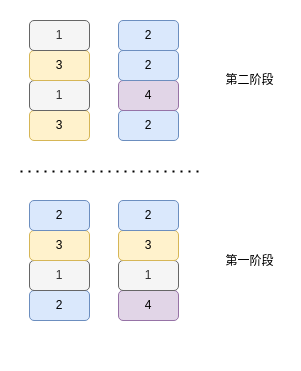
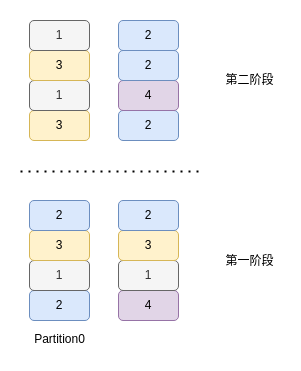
  <mxCell id="0" />
  <mxCell id="1" parent="0" />
  <mxCell id="2" value="2" style="rounded=1;whiteSpace=wrap;html=1;fillColor=#dae8fc;strokeColor=#6c8ebf;" vertex="1" parent="1"><mxGeometry x="29" y="290" width="60" height="30" as="geometry" /></mxCell>
  <mxCell id="3" value="1" style="rounded=1;whiteSpace=wrap;html=1;fillColor=#f5f5f5;strokeColor=#666666;fontColor=#333333;" vertex="1" parent="1"><mxGeometry x="29" y="260" width="60" height="30" as="geometry" /></mxCell>
  <mxCell id="4" value="3" style="rounded=1;whiteSpace=wrap;html=1;fillColor=#fff2cc;strokeColor=#d6b656;" vertex="1" parent="1"><mxGeometry x="29" y="230" width="60" height="30" as="geometry" /></mxCell>
  <mxCell id="5" value="2" style="rounded=1;whiteSpace=wrap;html=1;fillColor=#dae8fc;strokeColor=#6c8ebf;" vertex="1" parent="1"><mxGeometry x="29" y="200" width="60" height="30" as="geometry" /></mxCell>
  <mxCell id="6" value="4" style="rounded=1;whiteSpace=wrap;html=1;fillColor=#e1d5e7;strokeColor=#9673a6;" vertex="1" parent="1"><mxGeometry x="118" y="290" width="60" height="30" as="geometry" /></mxCell>
  <mxCell id="7" value="1" style="rounded=1;whiteSpace=wrap;html=1;fillColor=#f5f5f5;strokeColor=#666666;fontColor=#333333;" vertex="1" parent="1"><mxGeometry x="118" y="260" width="60" height="30" as="geometry" /></mxCell>
  <mxCell id="8" value="3" style="rounded=1;whiteSpace=wrap;html=1;fillColor=#fff2cc;strokeColor=#d6b656;" vertex="1" parent="1"><mxGeometry x="118" y="230" width="60" height="30" as="geometry" /></mxCell>
  <mxCell id="9" value="2" style="rounded=1;whiteSpace=wrap;html=1;fillColor=#dae8fc;strokeColor=#6c8ebf;" vertex="1" parent="1"><mxGeometry x="118" y="200" width="60" height="30" as="geometry" /></mxCell>
  <mxCell id="10" value="" style="endArrow=none;dashed=1;html=1;dashPattern=1 3;strokeWidth=2;" edge="1" parent="1"><mxGeometry width="50" height="50" relative="1" as="geometry"><mxPoint x="20" y="171" as="sourcePoint" /><mxPoint x="200" y="171" as="targetPoint" /></mxGeometry></mxCell>
  <mxCell id="11" value="3" style="rounded=1;whiteSpace=wrap;html=1;fillColor=#fff2cc;strokeColor=#d6b656;" vertex="1" parent="1"><mxGeometry x="29" y="110" width="60" height="30" as="geometry" /></mxCell>
  <mxCell id="12" value="1" style="rounded=1;whiteSpace=wrap;html=1;fillColor=#f5f5f5;strokeColor=#666666;fontColor=#333333;" vertex="1" parent="1"><mxGeometry x="29" y="80" width="60" height="30" as="geometry" /></mxCell>
  <mxCell id="13" value="3" style="rounded=1;whiteSpace=wrap;html=1;fillColor=#fff2cc;strokeColor=#d6b656;" vertex="1" parent="1"><mxGeometry x="29" y="50" width="60" height="30" as="geometry" /></mxCell>
  <mxCell id="14" value="1" style="rounded=1;whiteSpace=wrap;html=1;fillColor=#f5f5f5;strokeColor=#666666;fontColor=#333333;" vertex="1" parent="1"><mxGeometry x="29" y="20" width="60" height="30" as="geometry" /></mxCell>
  <mxCell id="15" value="2" style="rounded=1;whiteSpace=wrap;html=1;fillColor=#dae8fc;strokeColor=#6c8ebf;" vertex="1" parent="1"><mxGeometry x="118" y="110" width="60" height="30" as="geometry" /></mxCell>
  <mxCell id="16" value="4" style="rounded=1;whiteSpace=wrap;html=1;fillColor=#e1d5e7;strokeColor=#9673a6;" vertex="1" parent="1"><mxGeometry x="118" y="80" width="60" height="30" as="geometry" /></mxCell>
  <mxCell id="17" value="2" style="rounded=1;whiteSpace=wrap;html=1;fillColor=#dae8fc;strokeColor=#6c8ebf;" vertex="1" parent="1"><mxGeometry x="118" y="50" width="60" height="30" as="geometry" /></mxCell>
  <mxCell id="18" value="2" style="rounded=1;whiteSpace=wrap;html=1;fillColor=#dae8fc;strokeColor=#6c8ebf;" vertex="1" parent="1"><mxGeometry x="118" y="20" width="60" height="30" as="geometry" /></mxCell>
  <mxCell id="19" value="第二阶段" style="text;html=1;align=center;verticalAlign=middle;resizable=0;points=[];autosize=1;strokeColor=none;" vertex="1" parent="1"><mxGeometry x="219" y="70" width="60" height="20" as="geometry" /></mxCell>
  <mxCell id="20" value="第一阶段" style="text;html=1;align=center;verticalAlign=middle;resizable=0;points=[];autosize=1;strokeColor=none;" vertex="1" parent="1"><mxGeometry x="219" y="251" width="60" height="20" as="geometry" /></mxCell>
+ <mxCell id="21" value="Partition0" style="text;html=1;align=center;verticalAlign=middle;resizable=0;points=[];autosize=1;strokeColor=none;" vertex="1" parent="1"><mxGeometry x="24" y="329" width="70" height="20" as="geometry" /></mxCell>
